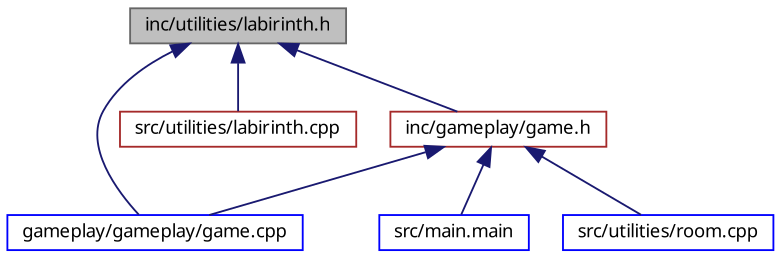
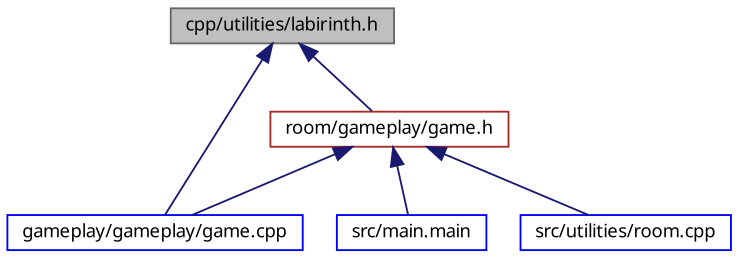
  digraph {
    fontname="Noto Sans"
    node [color=blue fillcolor=white fontname="Noto Sans" fontsize=10 shape=record style=filled]
    edge [color=midnightblue dir=back fontname="Noto Sans" fontsize=10 labelfontname=Helvetica labelfontsize=10 style=solid]
-   n1 [color=gray40 fillcolor=grey75 fontcolor=black height=0.2 label="inc/utilities/labirinth.h" width=0.4]
+   n1 [color=gray40 fillcolor=grey75 fontcolor=black height=0.2 label="cpp/utilities/labirinth.h" width=0.4]
    n2 [height=0.2 label="gameplay/gameplay/game.cpp" width=0.4]
-   n3 [color=brown height=0.2 label="src/utilities/labirinth.cpp" width=0.4]
-   n4 [color=brown height=0.2 label="inc/gameplay/game.h" width=0.4]
+   n4 [color=brown height=0.2 label="room/gameplay/game.h" width=0.4]
    n5 [height=0.2 label="src/main.main" width=0.4]
    n6 [height=0.2 label="src/utilities/room.cpp" width=0.4]
    n1 -> n2
-   n1 -> n3
    n1 -> n4
    n4 -> n2
    n4 -> n5
    n4 -> n6
  }
